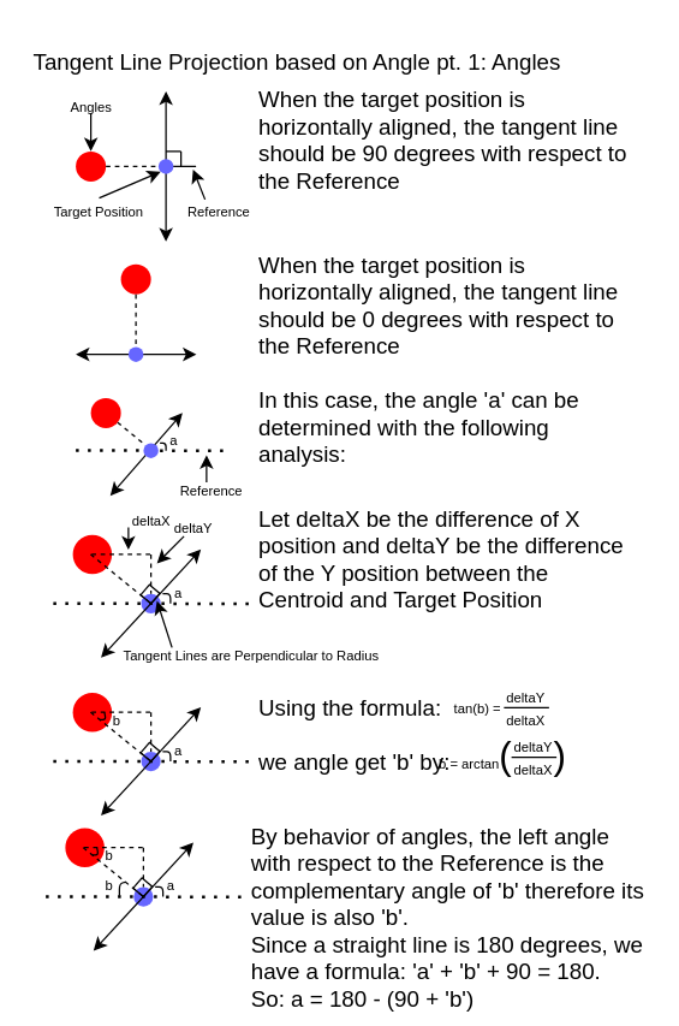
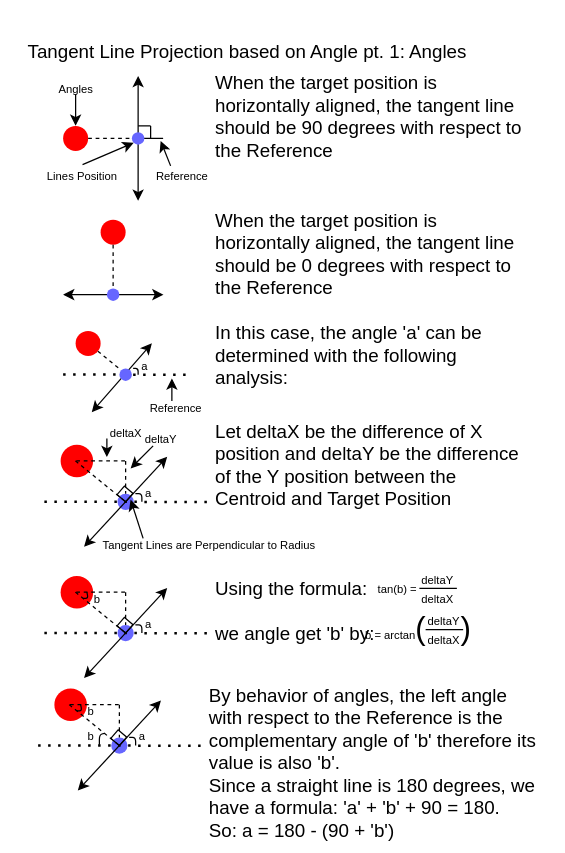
  <mxCell id="0" />
  <mxCell id="1" parent="0" />
  <mxCell id="2" value="&lt;font style=&quot;font-size: 9px&quot;&gt;a&lt;/font&gt;" style="text;html=1;align=center;verticalAlign=middle;resizable=0;points=[];autosize=1;strokeColor=none;" vertex="1" parent="1"><mxGeometry x="108" y="488" width="20" height="20" as="geometry" /></mxCell>
  <mxCell id="3" value="" style="ellipse;whiteSpace=wrap;html=1;strokeColor=none;fillColor=#6666FF;" vertex="1" parent="1"><mxGeometry x="93.5" y="394.2" width="13" height="13" as="geometry" /></mxCell>
  <mxCell id="4" value="" style="ellipse;whiteSpace=wrap;html=1;strokeColor=none;fillColor=#FF0000;" vertex="1" parent="1"><mxGeometry x="48" y="355" width="26" height="26.154" as="geometry" /></mxCell>
  <mxCell id="5" value="" style="endArrow=none;dashed=1;html=1;dashPattern=1 3;strokeWidth=2;" edge="1" parent="1"><mxGeometry width="50" height="50" relative="1" as="geometry"><mxPoint x="50" y="298.88" as="sourcePoint" /><mxPoint x="150" y="299.12" as="targetPoint" /></mxGeometry></mxCell>
  <mxCell id="6" value="" style="endArrow=classic;startArrow=classic;html=1;" edge="1" parent="1"><mxGeometry width="50" height="50" relative="1" as="geometry"><mxPoint x="50" y="235" as="sourcePoint" /><mxPoint x="130.29" y="235" as="targetPoint" /></mxGeometry></mxCell>
  <mxCell id="7" value="&lt;font style=&quot;font-size: 15px&quot;&gt;Tangent Line Projection based on Angle pt. 1: Angles&lt;/font&gt;" style="text;html=1;strokeColor=none;fillColor=none;align=left;verticalAlign=middle;whiteSpace=wrap;rounded=0;" vertex="1" parent="1"><mxGeometry x="20" y="20" width="380" height="40" as="geometry" /></mxCell>
  <mxCell id="8" value="&lt;font style=&quot;font-size: 15px&quot;&gt;When the target position is horizontally aligned, the tangent line should be 90 degrees with respect to the Reference&lt;br&gt;&lt;/font&gt;" style="text;html=1;strokeColor=none;fillColor=none;align=left;verticalAlign=top;whiteSpace=wrap;rounded=0;" vertex="1" parent="1"><mxGeometry x="170" y="50" width="250" height="70" as="geometry" /></mxCell>
  <mxCell id="9" value="" style="ellipse;whiteSpace=wrap;html=1;strokeColor=none;fillColor=#FF0000;" vertex="1" parent="1"><mxGeometry x="50" y="100" width="20" height="20" as="geometry" /></mxCell>
  <mxCell id="10" value="" style="endArrow=classic;startArrow=classic;html=1;" edge="1" parent="1"><mxGeometry width="50" height="50" relative="1" as="geometry"><mxPoint x="110" y="160" as="sourcePoint" /><mxPoint x="110" y="60" as="targetPoint" /></mxGeometry></mxCell>
  <mxCell id="11" value="" style="endArrow=none;dashed=1;html=1;exitX=1;exitY=0.5;exitDx=0;exitDy=0;" edge="1" parent="1" source="9"><mxGeometry width="50" height="50" relative="1" as="geometry"><mxPoint x="160" y="170" as="sourcePoint" /><mxPoint x="110" y="110" as="targetPoint" /></mxGeometry></mxCell>
  <mxCell id="12" value="" style="endArrow=none;html=1;" edge="1" parent="1"><mxGeometry width="50" height="50" relative="1" as="geometry"><mxPoint x="110" y="110" as="sourcePoint" /><mxPoint x="130" y="110" as="targetPoint" /></mxGeometry></mxCell>
  <mxCell id="13" value="" style="endArrow=none;html=1;" edge="1" parent="1"><mxGeometry width="50" height="50" relative="1" as="geometry"><mxPoint x="110" y="100" as="sourcePoint" /><mxPoint x="120" y="100" as="targetPoint" /></mxGeometry></mxCell>
  <mxCell id="14" value="" style="endArrow=none;html=1;" edge="1" parent="1"><mxGeometry width="50" height="50" relative="1" as="geometry"><mxPoint x="120" y="110" as="sourcePoint" /><mxPoint x="120" y="100" as="targetPoint" /></mxGeometry></mxCell>
  <mxCell id="15" value="" style="ellipse;whiteSpace=wrap;html=1;strokeColor=none;fillColor=#6666FF;" vertex="1" parent="1"><mxGeometry x="105" y="105" width="10" height="10" as="geometry" /></mxCell>
  <mxCell id="16" value="&lt;font style=&quot;font-size: 9px&quot;&gt;Angles&lt;/font&gt;" style="text;html=1;align=center;verticalAlign=middle;resizable=0;points=[];autosize=1;strokeColor=none;" vertex="1" parent="1"><mxGeometry x="35" y="60" width="50" height="20" as="geometry" /></mxCell>
- <mxCell id="17" value="&lt;font style=&quot;font-size: 9px&quot;&gt;Target Position&lt;/font&gt;" style="text;html=1;align=center;verticalAlign=middle;resizable=0;points=[];autosize=1;strokeColor=none;" vertex="1" parent="1"><mxGeometry x="25" y="130" width="80" height="20" as="geometry" /></mxCell>
+ <mxCell id="17" value="&lt;font style=&quot;font-size: 9px&quot;&gt;Lines Position&lt;/font&gt;" style="text;html=1;align=center;verticalAlign=middle;resizable=0;points=[];autosize=1;strokeColor=none;" vertex="1" parent="1"><mxGeometry x="25" y="130" width="80" height="20" as="geometry" /></mxCell>
  <mxCell id="18" value="" style="endArrow=classic;html=1;entryX=0.5;entryY=0;entryDx=0;entryDy=0;" edge="1" parent="1" target="9"><mxGeometry width="50" height="50" relative="1" as="geometry"><mxPoint x="60" y="90" as="sourcePoint" /><mxPoint x="55" y="100" as="targetPoint" /><Array as="points"><mxPoint x="60" y="70" /></Array></mxGeometry></mxCell>
  <mxCell id="19" value="" style="endArrow=classic;html=1;entryX=0;entryY=1;entryDx=0;entryDy=0;exitX=0.507;exitY=0.05;exitDx=0;exitDy=0;exitPerimeter=0;" edge="1" parent="1" source="17" target="15"><mxGeometry width="50" height="50" relative="1" as="geometry"><mxPoint x="65" y="120" as="sourcePoint" /><mxPoint x="130" y="90" as="targetPoint" /><Array as="points" /></mxGeometry></mxCell>
  <mxCell id="20" value="" style="ellipse;whiteSpace=wrap;html=1;strokeColor=none;fillColor=#FF0000;" vertex="1" parent="1"><mxGeometry x="80" y="175" width="20" height="20" as="geometry" /></mxCell>
  <mxCell id="21" value="" style="endArrow=none;dashed=1;html=1;" edge="1" parent="1" source="20"><mxGeometry width="50" height="50" relative="1" as="geometry"><mxPoint x="190" y="245" as="sourcePoint" /><mxPoint x="90" y="235" as="targetPoint" /></mxGeometry></mxCell>
  <mxCell id="22" value="" style="ellipse;whiteSpace=wrap;html=1;strokeColor=none;fillColor=#6666FF;" vertex="1" parent="1"><mxGeometry x="85" y="230" width="10" height="10" as="geometry" /></mxCell>
  <mxCell id="23" value="&lt;font style=&quot;font-size: 15px&quot;&gt;When the target position is horizontally aligned, the tangent line should be 0 degrees with respect to the Reference&lt;br&gt;&lt;/font&gt;" style="text;html=1;strokeColor=none;fillColor=none;align=left;verticalAlign=top;whiteSpace=wrap;rounded=0;" vertex="1" parent="1"><mxGeometry x="170" y="160" width="250" height="70" as="geometry" /></mxCell>
  <mxCell id="24" value="" style="endArrow=classic;startArrow=classic;html=1;" edge="1" parent="1"><mxGeometry width="50" height="50" relative="1" as="geometry"><mxPoint x="72.9" y="329" as="sourcePoint" /><mxPoint x="121" y="274" as="targetPoint" /></mxGeometry></mxCell>
  <mxCell id="25" value="" style="ellipse;whiteSpace=wrap;html=1;strokeColor=none;fillColor=#FF0000;" vertex="1" parent="1"><mxGeometry x="60" y="264" width="20" height="20" as="geometry" /></mxCell>
  <mxCell id="26" value="" style="endArrow=none;dashed=1;html=1;entryX=0;entryY=0;entryDx=0;entryDy=0;" edge="1" parent="1" source="25" target="45"><mxGeometry width="50" height="50" relative="1" as="geometry"><mxPoint x="170" y="334" as="sourcePoint" /><mxPoint x="70" y="324" as="targetPoint" /></mxGeometry></mxCell>
  <mxCell id="27" value="&lt;font style=&quot;font-size: 15px&quot;&gt;In this case, the angle 'a' can be determined with the following analysis:&lt;br&gt;&lt;/font&gt;" style="text;html=1;strokeColor=none;fillColor=none;align=left;verticalAlign=top;whiteSpace=wrap;rounded=0;" vertex="1" parent="1"><mxGeometry x="170" y="250" width="250" height="70" as="geometry" /></mxCell>
  <mxCell id="28" value="" style="endArrow=none;html=1;" edge="1" parent="1"><mxGeometry width="50" height="50" relative="1" as="geometry"><mxPoint x="120" y="314" as="sourcePoint" /><mxPoint x="120" y="314" as="targetPoint" /></mxGeometry></mxCell>
  <mxCell id="29" value="" style="endArrow=none;html=1;" edge="1" parent="1"><mxGeometry width="50" height="50" relative="1" as="geometry"><mxPoint x="106" y="294" as="sourcePoint" /><mxPoint x="110" y="299" as="targetPoint" /><Array as="points"><mxPoint x="110" y="294" /></Array></mxGeometry></mxCell>
  <mxCell id="30" value="&lt;font style=&quot;font-size: 9px&quot;&gt;a&lt;/font&gt;" style="text;html=1;align=center;verticalAlign=middle;resizable=0;points=[];autosize=1;strokeColor=none;" vertex="1" parent="1"><mxGeometry x="105" y="282" width="20" height="20" as="geometry" /></mxCell>
  <mxCell id="31" value="&lt;font style=&quot;font-size: 15px&quot;&gt;Let deltaX be the difference of X position and deltaY be the difference of the Y position between the Centroid and Target Position&lt;br&gt;&lt;/font&gt;" style="text;html=1;strokeColor=none;fillColor=none;align=left;verticalAlign=top;whiteSpace=wrap;rounded=0;" vertex="1" parent="1"><mxGeometry x="170" y="329" width="250" height="70" as="geometry" /></mxCell>
  <mxCell id="32" value="" style="endArrow=none;dashed=1;html=1;dashPattern=1 3;strokeWidth=2;" edge="1" parent="1"><mxGeometry x="65" y="595" width="50" height="50" as="geometry"><mxPoint x="35" y="400.612" as="sourcePoint" /><mxPoint x="165" y="400.926" as="targetPoint" /></mxGeometry></mxCell>
  <mxCell id="33" value="" style="endArrow=classic;startArrow=classic;html=1;" edge="1" parent="1"><mxGeometry x="74" y="591.47" width="50" height="50" as="geometry"><mxPoint x="66.75" y="436.7" as="sourcePoint" /><mxPoint x="133.25" y="364.7" as="targetPoint" /></mxGeometry></mxCell>
  <mxCell id="34" value="" style="endArrow=none;dashed=1;html=1;" edge="1" parent="1"><mxGeometry x="64.8" y="597" width="50" height="50" as="geometry"><mxPoint x="59.8" y="368" as="sourcePoint" /><mxPoint x="100" y="400.7" as="targetPoint" /></mxGeometry></mxCell>
  <mxCell id="35" value="" style="endArrow=none;html=1;" edge="1" parent="1"><mxGeometry x="65" y="595" width="50" height="50" as="geometry"><mxPoint x="126" y="420.385" as="sourcePoint" /><mxPoint x="126" y="420.385" as="targetPoint" /></mxGeometry></mxCell>
  <mxCell id="36" value="" style="endArrow=none;html=1;" edge="1" parent="1"><mxGeometry x="65" y="595" width="50" height="50" as="geometry"><mxPoint x="107.8" y="394.231" as="sourcePoint" /><mxPoint x="113" y="400.769" as="targetPoint" /><Array as="points"><mxPoint x="113" y="394.231" /></Array></mxGeometry></mxCell>
  <mxCell id="37" value="&lt;font style=&quot;font-size: 9px&quot;&gt;a&lt;/font&gt;" style="text;html=1;align=center;verticalAlign=middle;resizable=0;points=[];autosize=1;strokeColor=none;" vertex="1" parent="1"><mxGeometry x="108" y="383" width="20" height="20" as="geometry" /></mxCell>
  <mxCell id="38" value="" style="endArrow=none;dashed=1;html=1;entryX=0.5;entryY=0;entryDx=0;entryDy=0;" edge="1" parent="1" target="3"><mxGeometry x="75" y="605" width="50" height="50" as="geometry"><mxPoint x="100" y="368" as="sourcePoint" /><mxPoint x="105.39" y="406.159" as="targetPoint" /></mxGeometry></mxCell>
  <mxCell id="39" value="" style="endArrow=none;dashed=1;html=1;" edge="1" parent="1"><mxGeometry x="71.5" y="614.98" width="50" height="50" as="geometry"><mxPoint x="60.5" y="367.98" as="sourcePoint" /><mxPoint x="100" y="368" as="targetPoint" /></mxGeometry></mxCell>
  <mxCell id="40" value="&lt;font style=&quot;font-size: 9px&quot;&gt;deltaX&lt;/font&gt;" style="text;html=1;align=center;verticalAlign=middle;resizable=0;points=[];autosize=1;strokeColor=none;" vertex="1" parent="1"><mxGeometry x="80" y="335" width="40" height="20" as="geometry" /></mxCell>
  <mxCell id="41" value="&lt;font style=&quot;font-size: 9px&quot;&gt;deltaY&lt;/font&gt;" style="text;html=1;align=center;verticalAlign=middle;resizable=0;points=[];autosize=1;strokeColor=none;" vertex="1" parent="1"><mxGeometry x="108" y="340" width="40" height="20" as="geometry" /></mxCell>
  <mxCell id="42" value="" style="endArrow=classic;html=1;" edge="1" parent="1"><mxGeometry width="50" height="50" relative="1" as="geometry"><mxPoint x="85" y="350" as="sourcePoint" /><mxPoint x="85" y="365" as="targetPoint" /></mxGeometry></mxCell>
  <mxCell id="43" value="" style="endArrow=classic;html=1;" edge="1" parent="1"><mxGeometry width="50" height="50" relative="1" as="geometry"><mxPoint x="122" y="356" as="sourcePoint" /><mxPoint x="104" y="374" as="targetPoint" /></mxGeometry></mxCell>
  <mxCell id="44" value="" style="rounded=0;whiteSpace=wrap;html=1;verticalAlign=top;fillColor=none;rotation=130.5;strokeWidth=1;" vertex="1" parent="1"><mxGeometry x="95" y="390" width="9" height="9" as="geometry" /></mxCell>
  <mxCell id="45" value="" style="ellipse;whiteSpace=wrap;html=1;strokeColor=none;fillColor=#6666FF;" vertex="1" parent="1"><mxGeometry x="95" y="294" width="10" height="10" as="geometry" /></mxCell>
  <mxCell id="46" value="&lt;font style=&quot;font-size: 9px&quot;&gt;Tangent Lines are Perpendicular to Radius&lt;/font&gt;" style="text;html=1;align=left;verticalAlign=middle;resizable=0;points=[];autosize=1;strokeColor=none;" vertex="1" parent="1"><mxGeometry x="80" y="425" width="190" height="20" as="geometry" /></mxCell>
  <mxCell id="47" value="" style="endArrow=classic;html=1;" edge="1" parent="1"><mxGeometry width="50" height="50" relative="1" as="geometry"><mxPoint x="114" y="430" as="sourcePoint" /><mxPoint x="104" y="399" as="targetPoint" /></mxGeometry></mxCell>
  <mxCell id="48" value="&lt;font style=&quot;font-size: 9px&quot;&gt;Reference&lt;/font&gt;" style="text;html=1;align=center;verticalAlign=middle;resizable=0;points=[];autosize=1;strokeColor=none;" vertex="1" parent="1"><mxGeometry x="115" y="130" width="60" height="20" as="geometry" /></mxCell>
  <mxCell id="49" value="" style="endArrow=classic;html=1;" edge="1" parent="1"><mxGeometry width="50" height="50" relative="1" as="geometry"><mxPoint x="136" y="132" as="sourcePoint" /><mxPoint x="128" y="112" as="targetPoint" /><Array as="points" /></mxGeometry></mxCell>
  <mxCell id="50" value="" style="ellipse;whiteSpace=wrap;html=1;strokeColor=none;fillColor=#6666FF;" vertex="1" parent="1"><mxGeometry x="93.5" y="499.2" width="13" height="13" as="geometry" /></mxCell>
  <mxCell id="51" value="" style="ellipse;whiteSpace=wrap;html=1;strokeColor=none;fillColor=#FF0000;" vertex="1" parent="1"><mxGeometry x="48" y="460" width="26" height="26.154" as="geometry" /></mxCell>
  <mxCell id="52" value="" style="endArrow=none;dashed=1;html=1;dashPattern=1 3;strokeWidth=2;" edge="1" parent="1"><mxGeometry x="65" y="700" width="50" height="50" as="geometry"><mxPoint x="35" y="505.612" as="sourcePoint" /><mxPoint x="165" y="505.926" as="targetPoint" /></mxGeometry></mxCell>
  <mxCell id="53" value="" style="endArrow=classic;startArrow=classic;html=1;" edge="1" parent="1"><mxGeometry x="74" y="696.47" width="50" height="50" as="geometry"><mxPoint x="66.75" y="541.7" as="sourcePoint" /><mxPoint x="133.25" y="469.7" as="targetPoint" /></mxGeometry></mxCell>
  <mxCell id="54" value="" style="endArrow=none;dashed=1;html=1;" edge="1" parent="1"><mxGeometry x="64.8" y="702" width="50" height="50" as="geometry"><mxPoint x="59.8" y="473" as="sourcePoint" /><mxPoint x="100" y="505.7" as="targetPoint" /></mxGeometry></mxCell>
  <mxCell id="55" value="" style="endArrow=none;html=1;" edge="1" parent="1"><mxGeometry x="65" y="700" width="50" height="50" as="geometry"><mxPoint x="126" y="525.385" as="sourcePoint" /><mxPoint x="126" y="525.385" as="targetPoint" /></mxGeometry></mxCell>
  <mxCell id="56" value="" style="endArrow=none;html=1;" edge="1" parent="1"><mxGeometry x="65" y="700" width="50" height="50" as="geometry"><mxPoint x="107.8" y="499.231" as="sourcePoint" /><mxPoint x="113" y="505.769" as="targetPoint" /><Array as="points"><mxPoint x="113" y="499.231" /></Array></mxGeometry></mxCell>
  <mxCell id="57" value="" style="endArrow=none;dashed=1;html=1;entryX=0.5;entryY=0;entryDx=0;entryDy=0;" edge="1" parent="1" target="50"><mxGeometry x="75" y="710" width="50" height="50" as="geometry"><mxPoint x="100" y="473" as="sourcePoint" /><mxPoint x="105.39" y="511.159" as="targetPoint" /></mxGeometry></mxCell>
  <mxCell id="58" value="" style="endArrow=none;dashed=1;html=1;" edge="1" parent="1"><mxGeometry x="71.5" y="719.98" width="50" height="50" as="geometry"><mxPoint x="60.5" y="472.98" as="sourcePoint" /><mxPoint x="100" y="473" as="targetPoint" /></mxGeometry></mxCell>
  <mxCell id="59" value="" style="rounded=0;whiteSpace=wrap;html=1;verticalAlign=top;fillColor=none;rotation=130.5;strokeWidth=1;" vertex="1" parent="1"><mxGeometry x="95" y="495" width="9" height="9" as="geometry" /></mxCell>
  <mxCell id="60" value="" style="endArrow=none;html=1;" edge="1" parent="1"><mxGeometry x="32" y="679.23" width="50" height="50" as="geometry"><mxPoint x="69" y="473" as="sourcePoint" /><mxPoint x="66" y="478" as="targetPoint" /><Array as="points"><mxPoint x="70" y="478" /></Array></mxGeometry></mxCell>
  <mxCell id="61" value="&lt;font style=&quot;font-size: 9px&quot;&gt;b&lt;/font&gt;" style="text;html=1;align=center;verticalAlign=middle;resizable=0;points=[];autosize=1;strokeColor=none;" vertex="1" parent="1"><mxGeometry x="67" y="468" width="20" height="20" as="geometry" /></mxCell>
  <mxCell id="62" value="&lt;font style=&quot;font-size: 15px&quot;&gt;Using the formula:&lt;br&gt;&lt;br&gt;we angle get 'b' by:&amp;nbsp;&amp;nbsp;&lt;br&gt;&lt;/font&gt;" style="text;html=1;strokeColor=none;fillColor=none;align=left;verticalAlign=top;whiteSpace=wrap;rounded=0;" vertex="1" parent="1"><mxGeometry x="170" y="454.7" width="240" height="70.3" as="geometry" /></mxCell>
  <mxCell id="63" value="" style="group" vertex="1" connectable="0" parent="1"><mxGeometry x="300" y="455" width="75" height="30" as="geometry" /></mxCell>
  <mxCell id="64" value="&lt;font style=&quot;font-size: 9px&quot;&gt;tan(b) =&lt;/font&gt;" style="text;html=1;align=left;verticalAlign=middle;resizable=0;points=[];autosize=1;strokeColor=none;" vertex="1" parent="63"><mxGeometry y="5" width="50" height="20" as="geometry" /></mxCell>
  <mxCell id="65" value="&lt;font style=&quot;font-size: 9px&quot;&gt;deltaY&lt;br&gt;deltaX&lt;br&gt;&lt;/font&gt;" style="text;html=1;align=left;verticalAlign=middle;resizable=0;points=[];autosize=1;strokeColor=none;" vertex="1" parent="63"><mxGeometry x="35" width="40" height="30" as="geometry" /></mxCell>
  <mxCell id="66" value="" style="endArrow=none;html=1;" edge="1" parent="63"><mxGeometry width="50" height="50" relative="1" as="geometry"><mxPoint x="35" y="15" as="sourcePoint" /><mxPoint x="65" y="15" as="targetPoint" /></mxGeometry></mxCell>
  <mxCell id="67" value="" style="group" vertex="1" connectable="0" parent="1"><mxGeometry x="290" y="488" width="100" height="30" as="geometry" /></mxCell>
  <mxCell id="68" value="&lt;font style=&quot;font-size: 9px&quot;&gt;b = arc&lt;/font&gt;&lt;span style=&quot;font-size: 9px&quot;&gt;tan&lt;/span&gt;&lt;font style=&quot;font-size: 25px&quot;&gt;(&amp;nbsp; &amp;nbsp; )&lt;/font&gt;" style="text;html=1;align=left;verticalAlign=middle;resizable=0;points=[];autosize=1;strokeColor=none;" vertex="1" parent="67"><mxGeometry y="3" width="100" height="20" as="geometry" /></mxCell>
  <mxCell id="69" value="" style="group" vertex="1" connectable="0" parent="67"><mxGeometry x="50" width="40" height="30" as="geometry" /></mxCell>
  <mxCell id="70" value="&lt;font style=&quot;font-size: 9px&quot;&gt;deltaY&lt;br&gt;deltaX&lt;br&gt;&lt;/font&gt;" style="text;html=1;align=left;verticalAlign=middle;resizable=0;points=[];autosize=1;strokeColor=none;" vertex="1" parent="69"><mxGeometry width="40" height="30" as="geometry" /></mxCell>
  <mxCell id="71" value="" style="endArrow=none;html=1;" edge="1" parent="69"><mxGeometry x="-35" y="-0.1" width="50" height="50" as="geometry"><mxPoint y="14.9" as="sourcePoint" /><mxPoint x="30" y="14.9" as="targetPoint" /></mxGeometry></mxCell>
  <mxCell id="72" value="&lt;font style=&quot;font-size: 9px&quot;&gt;a&lt;/font&gt;" style="text;html=1;align=center;verticalAlign=middle;resizable=0;points=[];autosize=1;strokeColor=none;" vertex="1" parent="1"><mxGeometry x="103" y="578" width="20" height="20" as="geometry" /></mxCell>
  <mxCell id="73" value="" style="ellipse;whiteSpace=wrap;html=1;strokeColor=none;fillColor=#6666FF;" vertex="1" parent="1"><mxGeometry x="88.5" y="589.2" width="13" height="13" as="geometry" /></mxCell>
  <mxCell id="74" value="" style="ellipse;whiteSpace=wrap;html=1;strokeColor=none;fillColor=#FF0000;" vertex="1" parent="1"><mxGeometry x="43" y="550" width="26" height="26.154" as="geometry" /></mxCell>
  <mxCell id="75" value="" style="endArrow=none;dashed=1;html=1;dashPattern=1 3;strokeWidth=2;" edge="1" parent="1"><mxGeometry x="60" y="790" width="50" height="50" as="geometry"><mxPoint x="30" y="595.612" as="sourcePoint" /><mxPoint x="160" y="595.926" as="targetPoint" /></mxGeometry></mxCell>
  <mxCell id="76" value="" style="endArrow=classic;startArrow=classic;html=1;" edge="1" parent="1"><mxGeometry x="69" y="786.47" width="50" height="50" as="geometry"><mxPoint x="61.75" y="631.7" as="sourcePoint" /><mxPoint x="128.25" y="559.7" as="targetPoint" /></mxGeometry></mxCell>
  <mxCell id="77" value="" style="endArrow=none;dashed=1;html=1;" edge="1" parent="1"><mxGeometry x="59.8" y="792" width="50" height="50" as="geometry"><mxPoint x="54.8" y="563" as="sourcePoint" /><mxPoint x="95" y="595.7" as="targetPoint" /></mxGeometry></mxCell>
  <mxCell id="78" value="" style="endArrow=none;html=1;" edge="1" parent="1"><mxGeometry x="60" y="790" width="50" height="50" as="geometry"><mxPoint x="121" y="615.385" as="sourcePoint" /><mxPoint x="121" y="615.385" as="targetPoint" /></mxGeometry></mxCell>
  <mxCell id="79" value="" style="endArrow=none;html=1;" edge="1" parent="1"><mxGeometry x="60" y="790" width="50" height="50" as="geometry"><mxPoint x="102.8" y="589.231" as="sourcePoint" /><mxPoint x="108" y="595.769" as="targetPoint" /><Array as="points"><mxPoint x="108" y="589.231" /></Array></mxGeometry></mxCell>
  <mxCell id="80" value="" style="endArrow=none;dashed=1;html=1;entryX=0.5;entryY=0;entryDx=0;entryDy=0;" edge="1" parent="1" target="73"><mxGeometry x="70" y="800" width="50" height="50" as="geometry"><mxPoint x="95" y="563" as="sourcePoint" /><mxPoint x="100.39" y="601.159" as="targetPoint" /></mxGeometry></mxCell>
  <mxCell id="81" value="" style="endArrow=none;dashed=1;html=1;" edge="1" parent="1"><mxGeometry x="66.5" y="809.98" width="50" height="50" as="geometry"><mxPoint x="55.5" y="562.98" as="sourcePoint" /><mxPoint x="95" y="563" as="targetPoint" /></mxGeometry></mxCell>
  <mxCell id="82" value="" style="rounded=0;whiteSpace=wrap;html=1;verticalAlign=top;fillColor=none;rotation=130.5;strokeWidth=1;" vertex="1" parent="1"><mxGeometry x="90" y="585" width="9" height="9" as="geometry" /></mxCell>
  <mxCell id="83" value="" style="endArrow=none;html=1;" edge="1" parent="1"><mxGeometry x="27" y="769.23" width="50" height="50" as="geometry"><mxPoint x="64" y="563" as="sourcePoint" /><mxPoint x="61" y="568" as="targetPoint" /><Array as="points"><mxPoint x="65" y="568" /></Array></mxGeometry></mxCell>
  <mxCell id="84" value="&lt;font style=&quot;font-size: 9px&quot;&gt;b&lt;/font&gt;" style="text;html=1;align=center;verticalAlign=middle;resizable=0;points=[];autosize=1;strokeColor=none;" vertex="1" parent="1"><mxGeometry x="62" y="558" width="20" height="20" as="geometry" /></mxCell>
  <mxCell id="85" value="" style="endArrow=none;html=1;" edge="1" parent="1"><mxGeometry x="27.2" y="788.23" width="50" height="50" as="geometry"><mxPoint x="83" y="586" as="sourcePoint" /><mxPoint x="79" y="595" as="targetPoint" /><Array as="points"><mxPoint x="79" y="587" /></Array></mxGeometry></mxCell>
  <mxCell id="86" value="&lt;font style=&quot;font-size: 9px&quot;&gt;b&lt;/font&gt;" style="text;html=1;align=center;verticalAlign=middle;resizable=0;points=[];autosize=1;strokeColor=none;" vertex="1" parent="1"><mxGeometry x="62" y="578" width="20" height="20" as="geometry" /></mxCell>
  <mxCell id="87" value="&lt;font style=&quot;font-size: 15px&quot;&gt;By behavior of angles, the left angle with respect to the Reference is the complementary angle of 'b' therefore its value is also 'b'.&lt;br&gt;Since a straight line is 180 degrees, we have a formula: 'a' + 'b' + 90 = 180.&lt;br&gt;So: a = 180 - (90 + 'b')&lt;br&gt;&lt;/font&gt;" style="text;html=1;strokeColor=none;fillColor=none;align=left;verticalAlign=top;whiteSpace=wrap;rounded=0;" vertex="1" parent="1"><mxGeometry x="165" y="540" width="265" height="120" as="geometry" /></mxCell>
  <mxCell id="88" value="&lt;font style=&quot;font-size: 9px&quot;&gt;Reference&lt;/font&gt;" style="text;html=1;align=center;verticalAlign=middle;resizable=0;points=[];autosize=1;strokeColor=none;" vertex="1" parent="1"><mxGeometry x="110" y="315" width="60" height="20" as="geometry" /></mxCell>
  <mxCell id="89" value="" style="endArrow=classic;html=1;" edge="1" parent="1"><mxGeometry width="50" height="50" relative="1" as="geometry"><mxPoint x="137" y="320" as="sourcePoint" /><mxPoint x="137" y="302" as="targetPoint" /><Array as="points" /></mxGeometry></mxCell>
